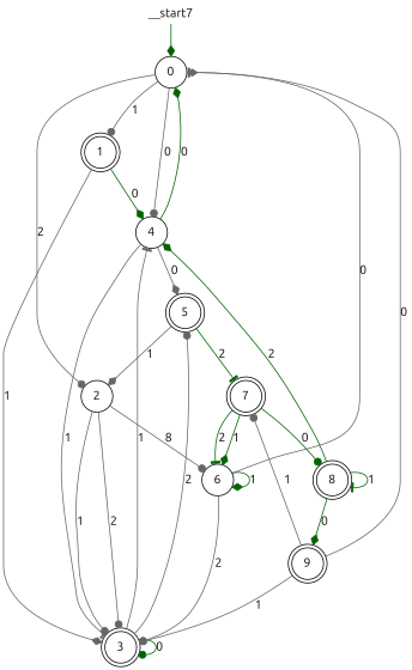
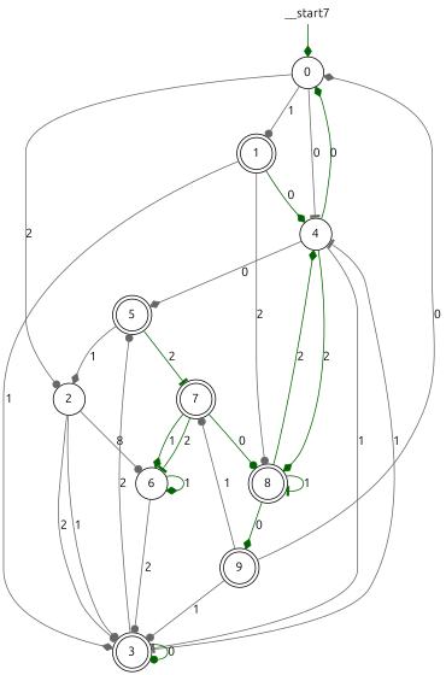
  digraph {
    fontname=Ubuntu
    node [fontname=Ubuntu shape=doublecircle]
    edge [arrowhead=dot color=gray40 fontname=Ubuntu]
    n1 [label=0 shape=circle]
    n2 [label=1]
    n3 [label=2 shape=circle]
    n4 [label=4 shape=circle]
    n5 [label=8]
    n6 [label=3]
    n7 [label=6 shape=circle]
    n8 [label=5]
    n9 [label=9]
    n10 [label=7]
    n11 [height=0 label=__start7 shape=none width=0]
    n1 -> n2 [label=1]
    n1 -> n3 [label=2]
-   n1 -> n4 [label=0]
+   n1 -> n4 [arrowhead=tee label=0]
    n2 -> n4 [arrowhead=diamond color=darkgreen label=0]
+   n2 -> n5 [label=2]
    n2 -> n6 [arrowhead=diamond label=1]
    n3 -> n6 [label=1]
    n3 -> n6 [label=2]
    n3 -> n7 [label=8]
    n4 -> n1 [arrowhead=diamond color=darkgreen label=0]
+   n4 -> n5 [arrowhead=diamond color=darkgreen label=2]
    n4 -> n6 [arrowhead=tee label=1]
    n4 -> n8 [arrowhead=diamond label=0]
    n5 -> n4 [arrowhead=diamond color=darkgreen label=2]
    n5 -> n5 [arrowhead=tee color=darkgreen label=1]
    n5 -> n9 [arrowhead=diamond color=darkgreen label=0]
    n6 -> n4 [arrowhead=tee label=1]
    n6 -> n6 [color=darkgreen label=0]
    n6 -> n8 [label=2]
-   n7 -> n1 [arrowhead=tee label=0]
    n7 -> n6 [label=2]
    n7 -> n7 [arrowhead=diamond color=darkgreen label=1]
    n8 -> n3 [arrowhead=diamond label=1]
    n8 -> n10 [arrowhead=tee color=darkgreen label=2]
    n9 -> n1 [arrowhead=diamond label=0]
    n9 -> n6 [label=1]
    n9 -> n10 [label=1]
    n10 -> n5 [color=darkgreen label=0]
    n10 -> n7 [arrowhead=diamond color=darkgreen label=1]
    n10 -> n7 [arrowhead=tee color=darkgreen label=2]
    n11 -> n1 [arrowhead=diamond color=darkgreen]
  }
